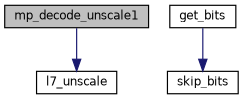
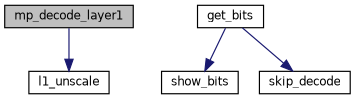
  digraph {
    rankdir=TB
    node [color=black fontname=Helvetica fontsize=10 shape=record]
    edge [color=midnightblue fontname=Helvetica fontsize=10 labelfontname=Helvetica labelfontsize=10 style=solid]
-   n1 [fillcolor=grey75 fontcolor=black height=0.2 label=mp_decode_unscale1 style=filled width=0.4]
-   n2 [height=0.2 label=l7_unscale width=0.4]
+   n1 [fillcolor=grey75 fontcolor=black height=0.2 label=mp_decode_layer1 style=filled width=0.4]
+   n2 [height=0.2 label=l1_unscale width=0.4]
    n3 [height=0.2 label=get_bits width=0.4]
-   n5 [height=0.2 label=skip_bits width=0.4]
+   n4 [height=0.2 label=show_bits width=0.4]
+   n5 [height=0.2 label=skip_decode width=0.4]
    n1 -> n2
+   n3 -> n4
    n3 -> n5
  }
